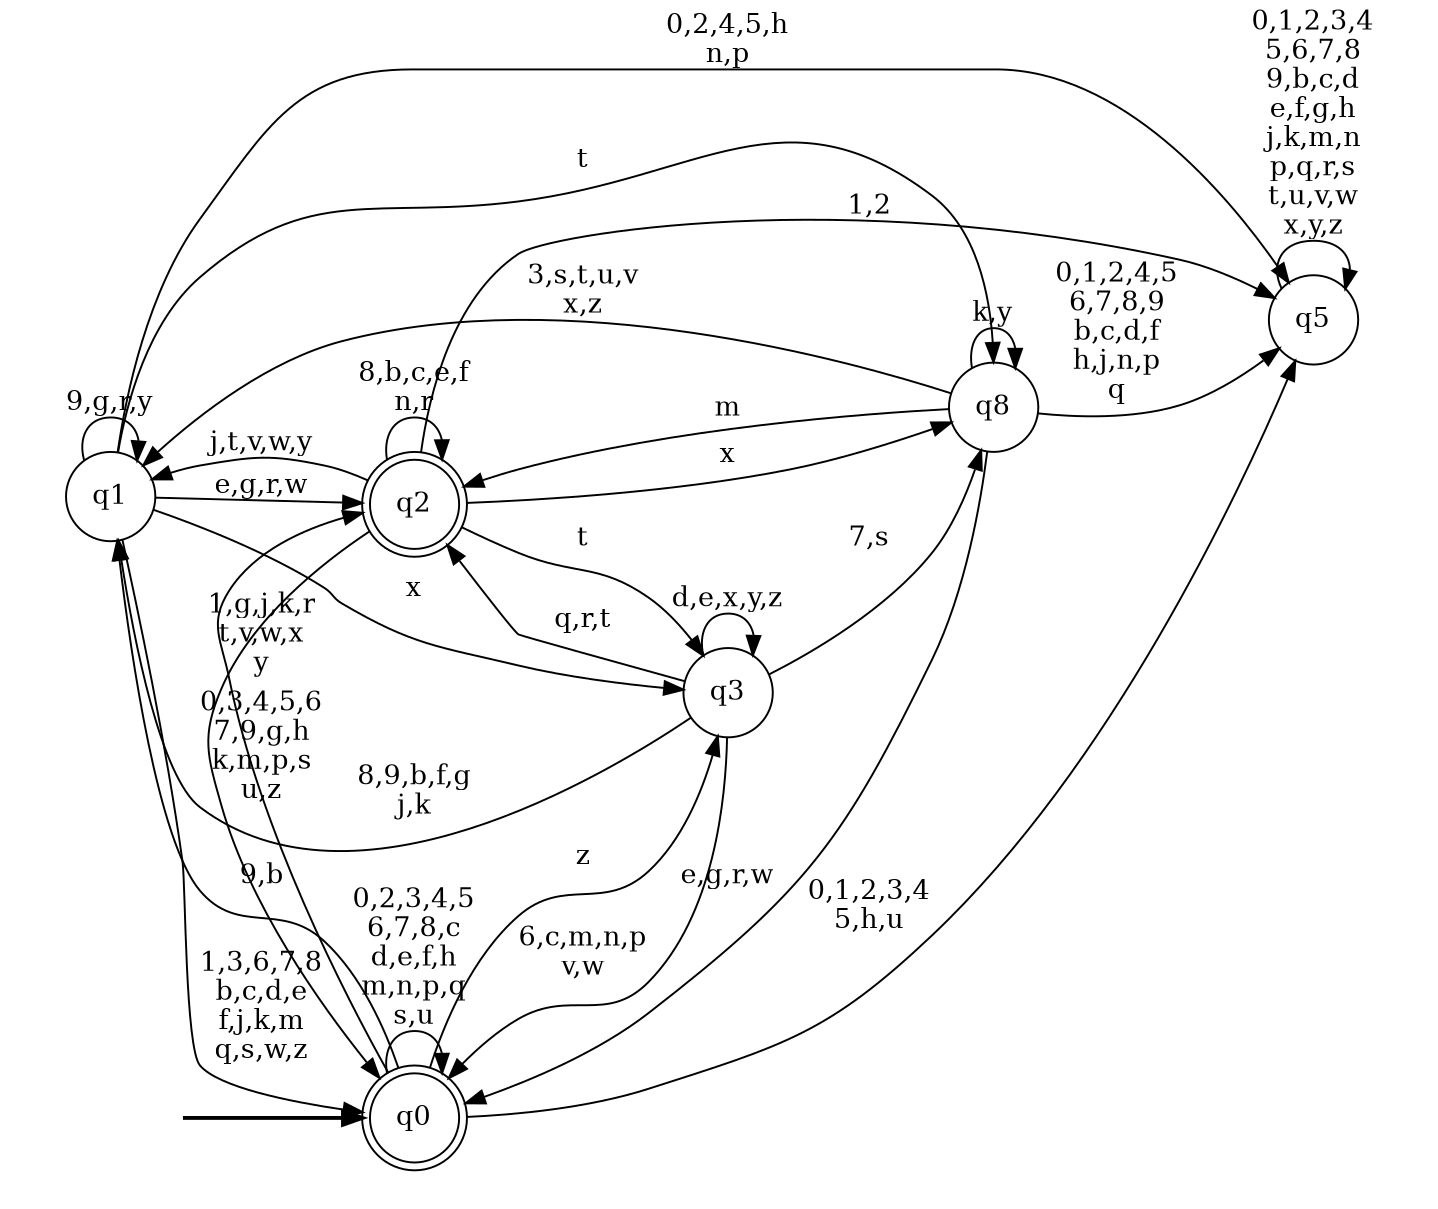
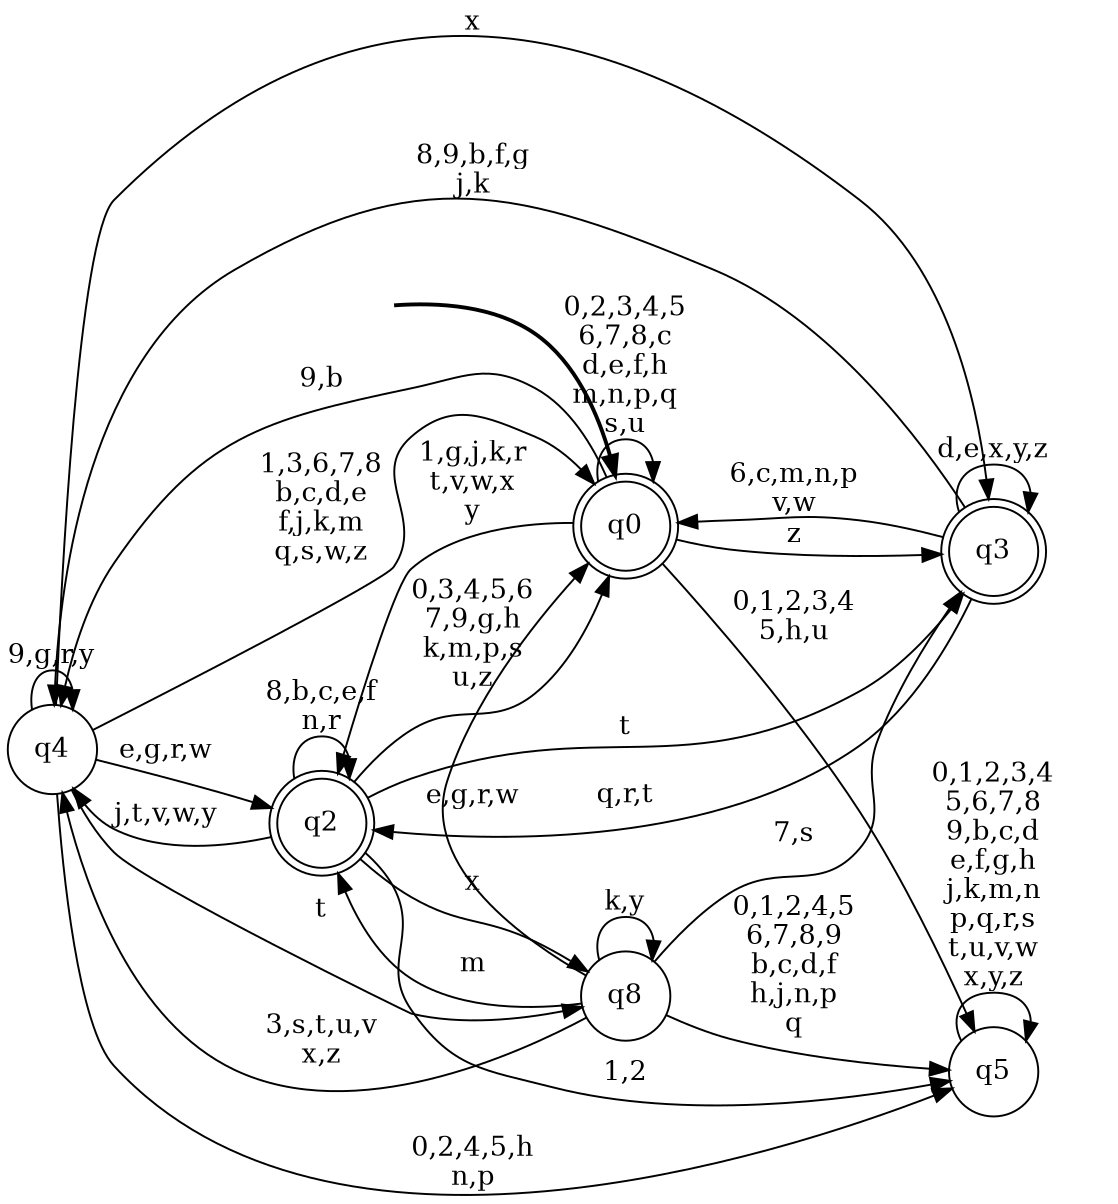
  digraph {
    rankdir=LR
    node [shape=doublecircle style="rounded,filled" color=black fillcolor=white]
    __start0 [height=0 shape=none style=invis width=0 color="" fillcolor=""]
    n2 [label=q0]
-   n3 [label=q1 shape=circle style=filled]
+   n3 [label=q4 shape=circle style=filled]
    n4 [label=q2]
-   n5 [label=q3 shape=circle]
+   n5 [label=q3]
    n6 [label=q5 shape=circle style=filled]
    n7 [label=q8 shape=circle style=filled]
    subgraph cluster_1 {
      nodesep=0.15
      ranksep=0.15
      style=invis
      __start0
      n2
    }
    __start0 -> n2 [penwidth=2]
    n2 -> n2 [label="0,2,3,4,5\n6,7,8,c\nd,e,f,h\nm,n,p,q\ns,u"]
    n2 -> n3 [label="9,b"]
    n2 -> n4 [label="1,g,j,k,r\nt,v,w,x\ny"]
    n2 -> n5 [label=z]
    n2 -> n6 [label="0,1,2,3,4\n5,h,u"]
    n3 -> n2 [label="1,3,6,7,8\nb,c,d,e\nf,j,k,m\nq,s,w,z"]
    n3 -> n3 [label="9,g,r,y"]
    n3 -> n4 [label="e,g,r,w"]
    n3 -> n5 [label=x]
    n3 -> n6 [label="0,2,4,5,h\nn,p"]
    n3 -> n7 [label=t]
    n4 -> n2 [label="0,3,4,5,6\n7,9,g,h\nk,m,p,s\nu,z"]
    n4 -> n3 [label="j,t,v,w,y"]
    n4 -> n4 [label="8,b,c,e,f\nn,r"]
    n4 -> n5 [label=t]
    n4 -> n6 [label="1,2"]
    n4 -> n7 [label=x]
    n5 -> n2 [label="6,c,m,n,p\nv,w"]
    n5 -> n3 [label="8,9,b,f,g\nj,k"]
    n5 -> n4 [label="q,r,t"]
    n5 -> n5 [label="d,e,x,y,z"]
-   n5 -> n7 [label="7,s"]
+   n7 -> n5 [label="7,s"]
    n6 -> n6 [label="0,1,2,3,4\n5,6,7,8\n9,b,c,d\ne,f,g,h\nj,k,m,n\np,q,r,s\nt,u,v,w\nx,y,z"]
    n7 -> n2 [label="e,g,r,w"]
    n7 -> n3 [label="3,s,t,u,v\nx,z"]
    n7 -> n4 [label=m]
    n7 -> n6 [label="0,1,2,4,5\n6,7,8,9\nb,c,d,f\nh,j,n,p\nq"]
    n7 -> n7 [label="k,y"]
  }
